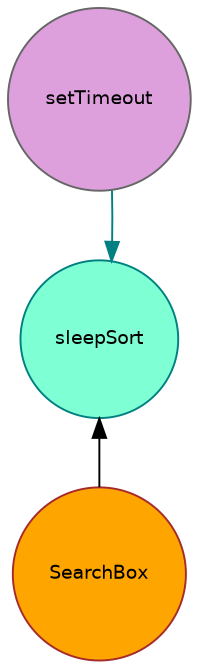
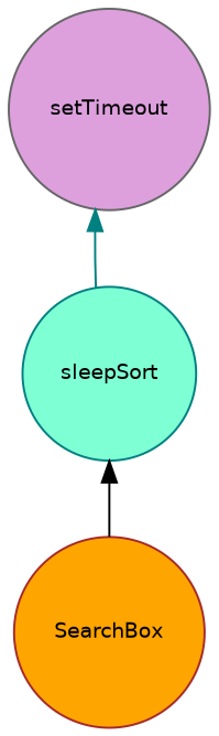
  digraph {
    rankdir=TB
    node [fontname=Helvetica fontsize=10 shape=circle style=filled]
    edge [dir=back fontname=Helvetica fontsize=10 labelfontname=Helvetica labelfontsize=10 style=solid]
    n1 [color=gray40 fillcolor=plum fontcolor=black height=0.2 label=setTimeout width=0.4]
    n2 [color=teal fillcolor=aquamarine height=0.2 label=sleepSort width=0.4]
    n3 [color=brown fillcolor=orange height=0.2 label=SearchBox width=0.4]
-   n2 -> n1 [color=teal]
+   n1 -> n2 [color=teal]
    n2 -> n3 [color=black]
  }
